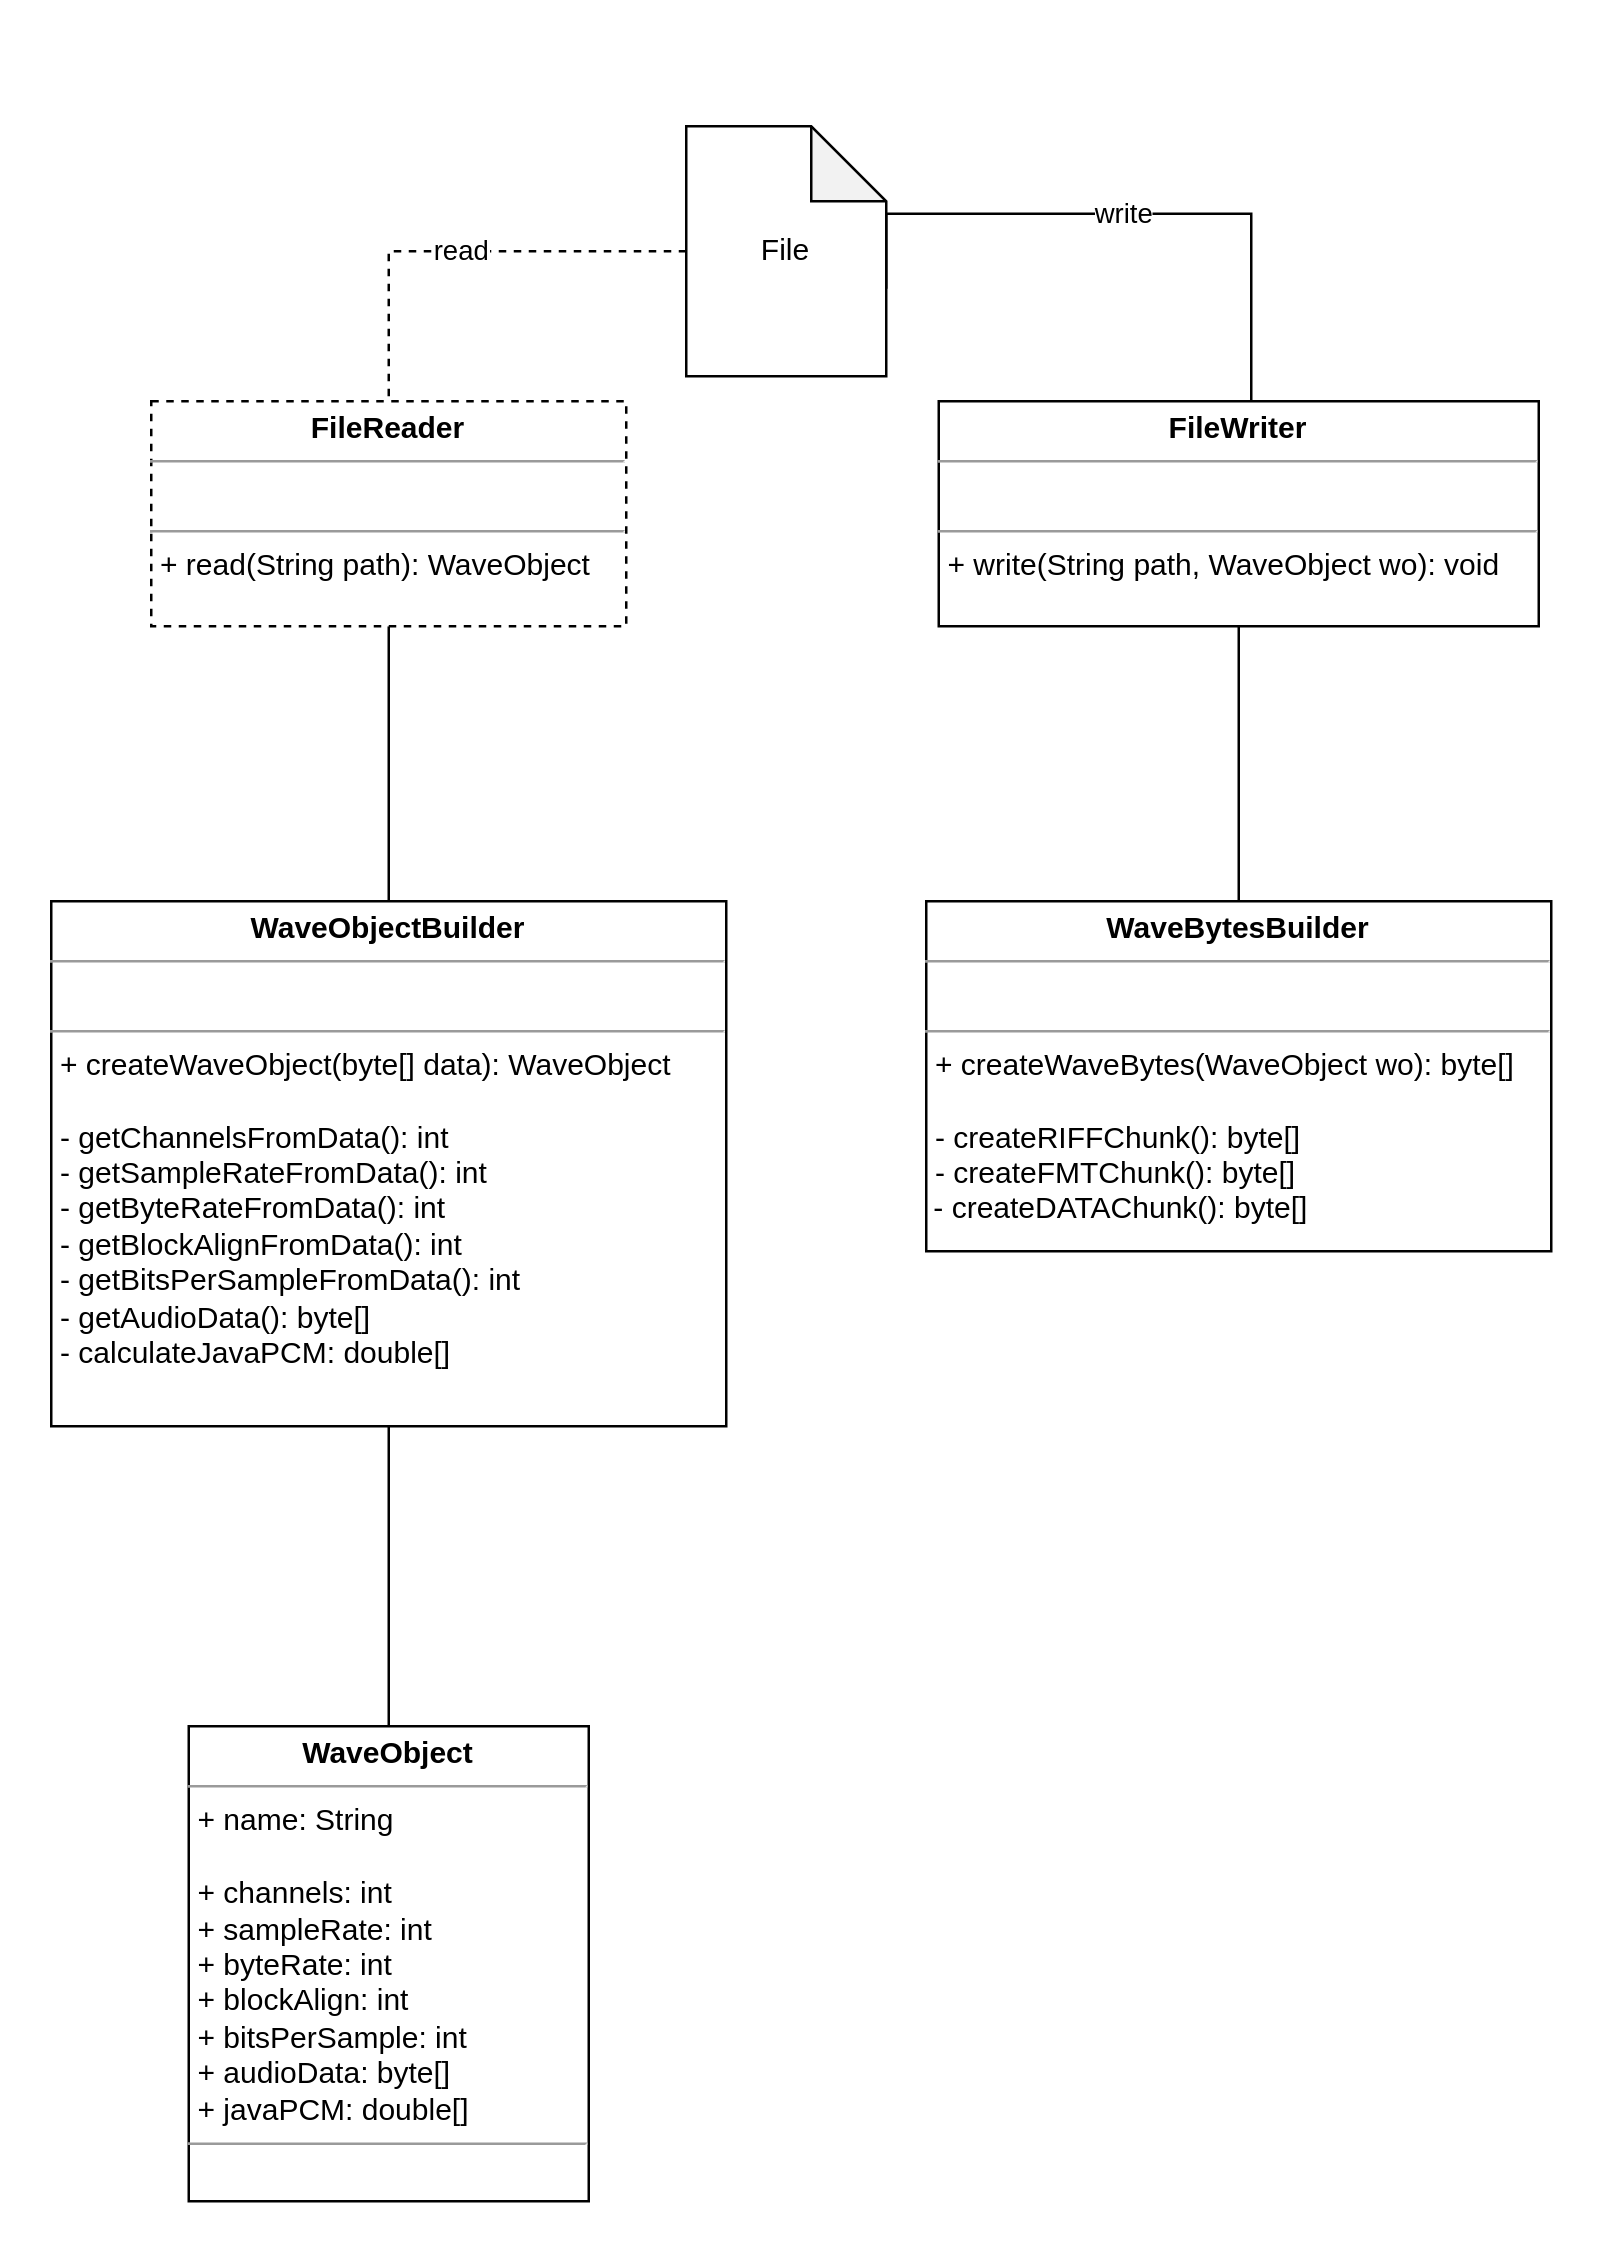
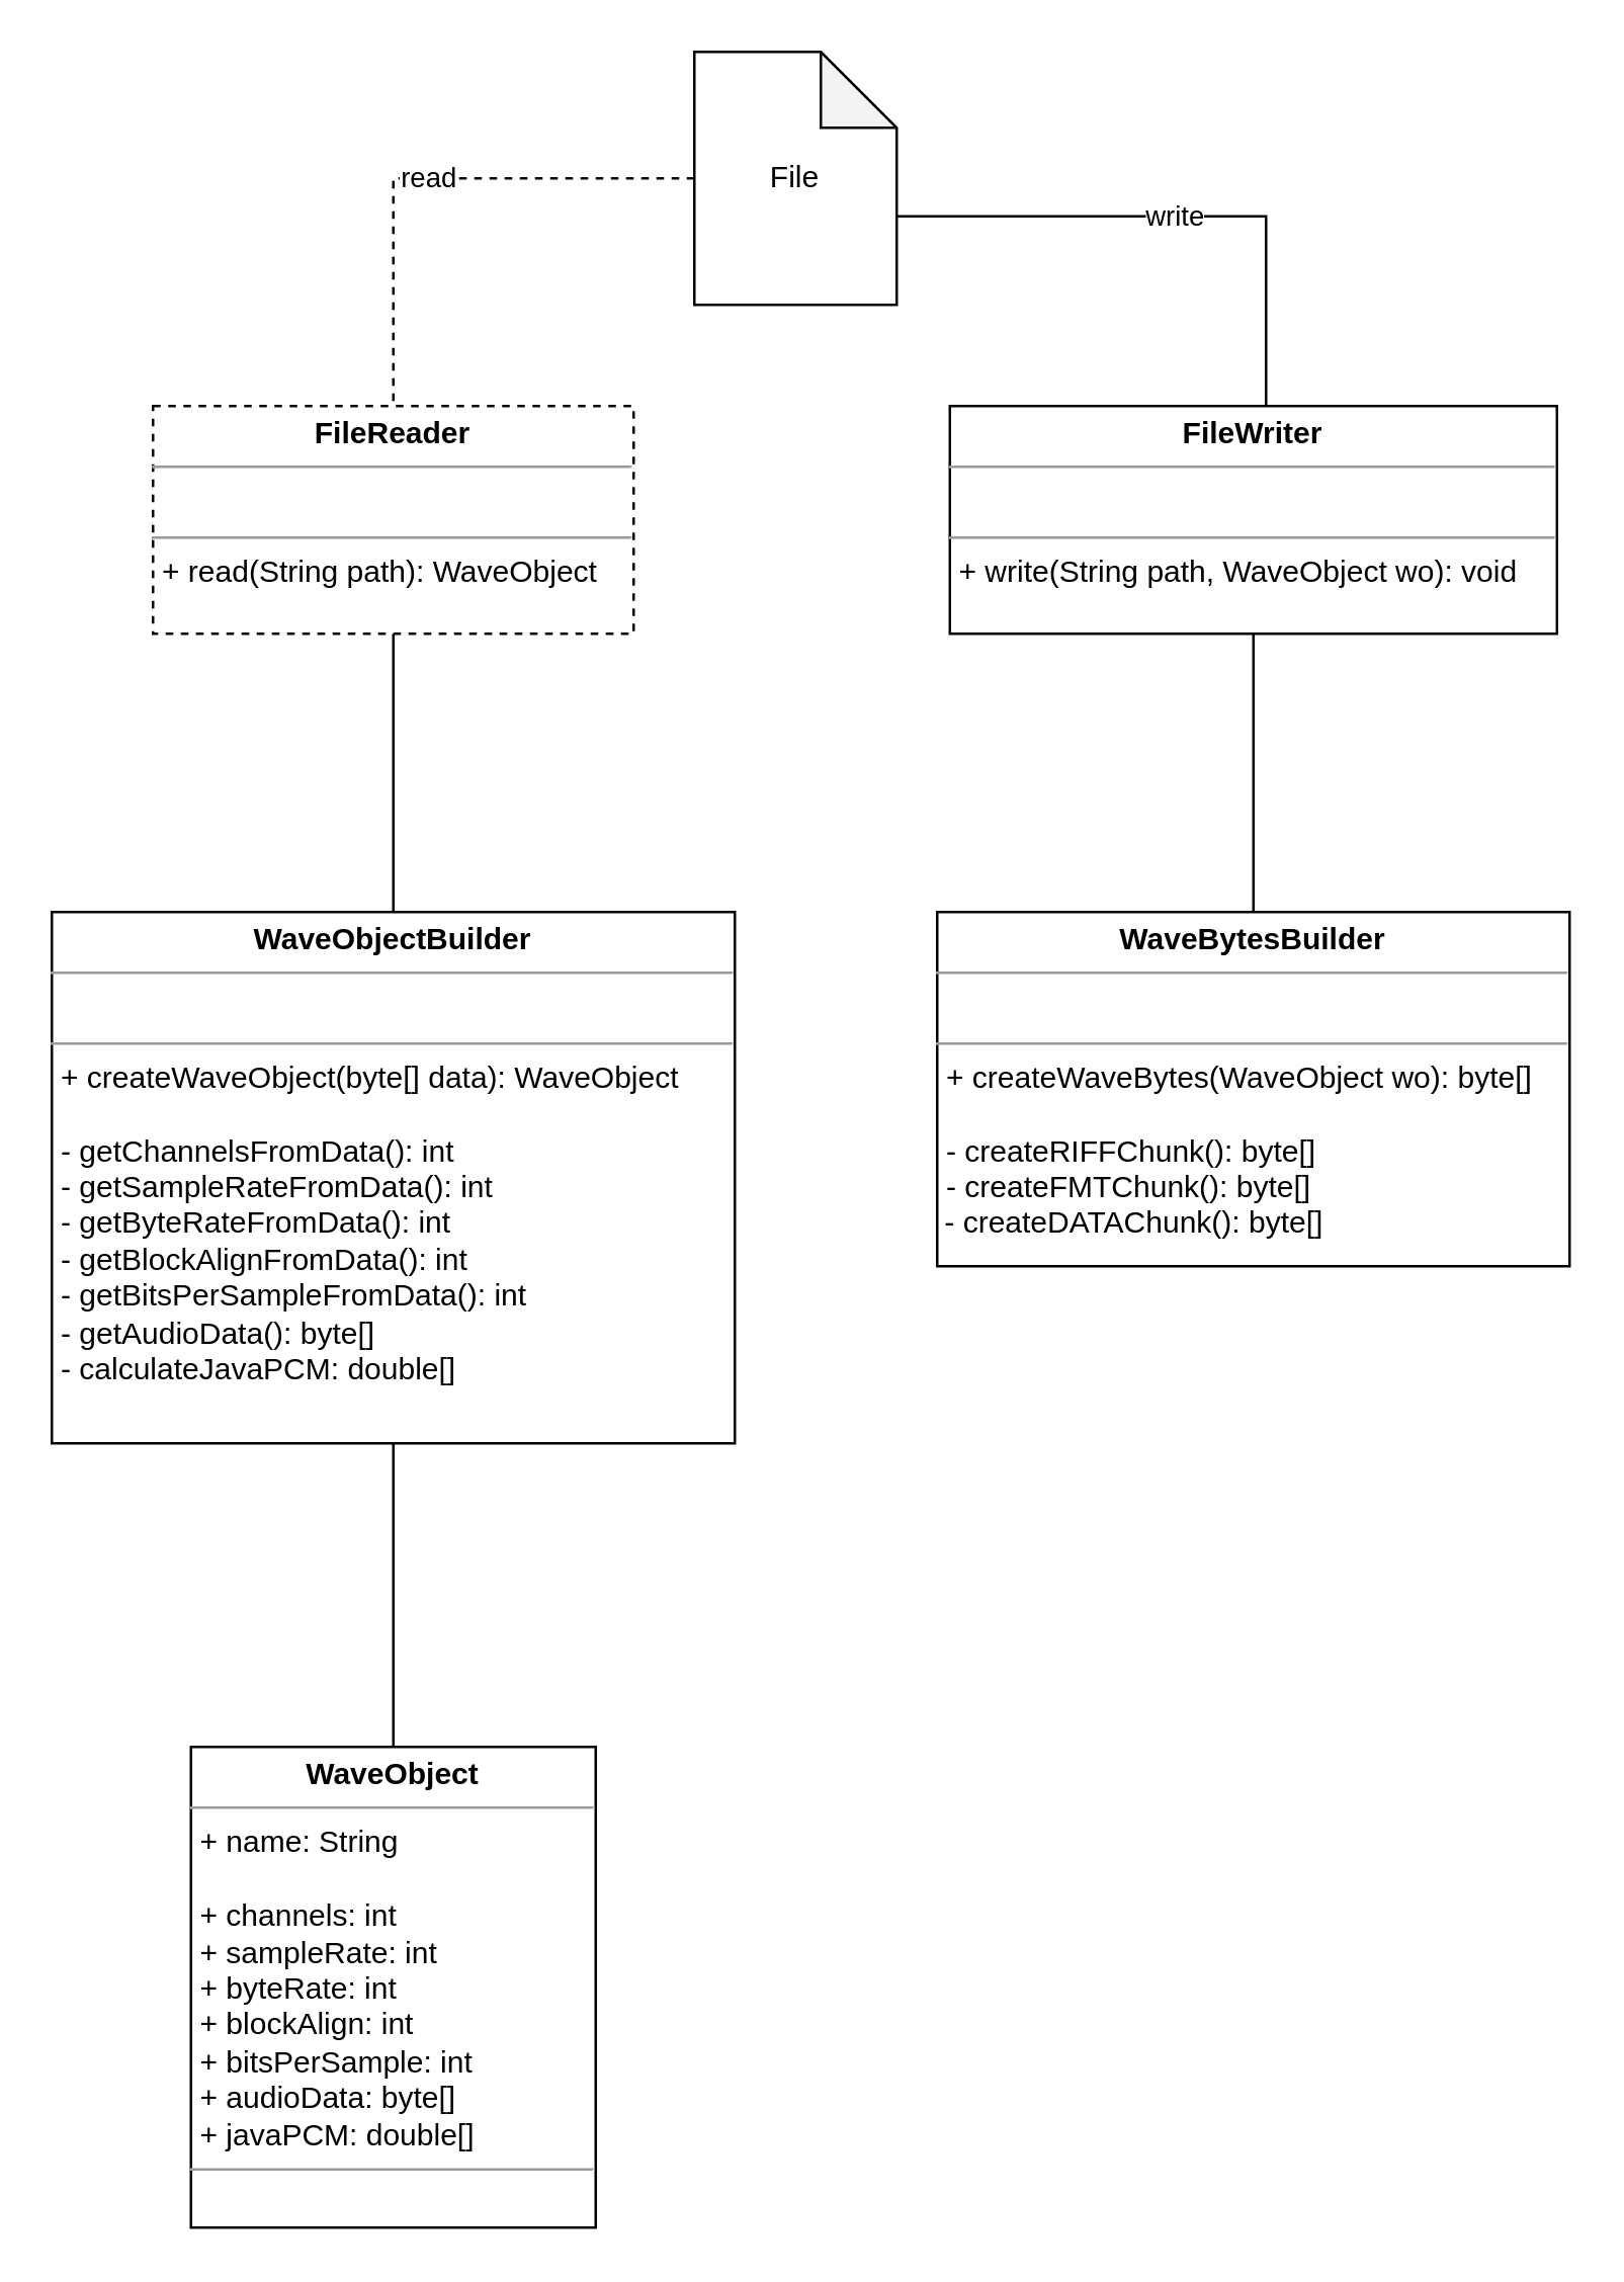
  <mxCell id="0" />
  <mxCell id="1" parent="0" />
  <mxCell id="2" style="edgeStyle=orthogonalEdgeStyle;rounded=0;orthogonalLoop=1;jettySize=auto;html=1;entryX=0.5;entryY=0;entryDx=0;entryDy=0;endArrow=none;endFill=0;" edge="1" parent="1" source="3" target="6"><mxGeometry relative="1" as="geometry" /></mxCell>
  <mxCell id="3" value="&lt;p style=&quot;margin:0px;margin-top:4px;text-align:center;&quot;&gt;&lt;b&gt;FileReader&lt;/b&gt;&lt;/p&gt;&lt;hr size=&quot;1&quot;&gt;&lt;br&gt;&lt;hr size=&quot;1&quot;&gt;&lt;p style=&quot;margin:0px;margin-left:4px;&quot;&gt;+ read(String path): WaveObject&lt;/p&gt;" style="verticalAlign=top;align=left;overflow=fill;fontSize=12;fontFamily=Helvetica;html=1;whiteSpace=wrap;dashed=1;" vertex="1" parent="1"><mxGeometry x="60" y="160" width="190" height="90" as="geometry" /></mxCell>
  <mxCell id="4" value="&lt;p style=&quot;margin:0px;margin-top:4px;text-align:center;&quot;&gt;&lt;b&gt;WaveObject&lt;/b&gt;&lt;/p&gt;&lt;hr size=&quot;1&quot;&gt;&lt;p style=&quot;margin:0px;margin-left:4px;&quot;&gt;+ name: String&lt;br&gt;&lt;/p&gt;&lt;p style=&quot;margin:0px;margin-left:4px;&quot;&gt;&lt;br&gt;&lt;/p&gt;&lt;p style=&quot;margin:0px;margin-left:4px;&quot;&gt;+ channels: int&lt;/p&gt;&lt;p style=&quot;margin:0px;margin-left:4px;&quot;&gt;+ sampleRate: int&lt;/p&gt;&lt;p style=&quot;margin:0px;margin-left:4px;&quot;&gt;+ byteRate: int&lt;/p&gt;&lt;p style=&quot;margin:0px;margin-left:4px;&quot;&gt;+ blockAlign: int&lt;/p&gt;&lt;p style=&quot;margin:0px;margin-left:4px;&quot;&gt;+ bitsPerSample: int&lt;/p&gt;&lt;p style=&quot;margin:0px;margin-left:4px;&quot;&gt;+ audioData: byte[]&lt;/p&gt;&lt;p style=&quot;margin:0px;margin-left:4px;&quot;&gt;+ javaPCM: double[]&lt;br&gt;&lt;/p&gt;&lt;hr size=&quot;1&quot;&gt;&lt;p style=&quot;margin:0px;margin-left:4px;&quot;&gt;&lt;br&gt;&lt;/p&gt;" style="verticalAlign=top;align=left;overflow=fill;fontSize=12;fontFamily=Helvetica;html=1;whiteSpace=wrap;" vertex="1" parent="1"><mxGeometry x="75" y="690" width="160" height="190" as="geometry" /></mxCell>
  <mxCell id="5" style="edgeStyle=orthogonalEdgeStyle;rounded=0;orthogonalLoop=1;jettySize=auto;html=1;entryX=0.5;entryY=0;entryDx=0;entryDy=0;endArrow=none;endFill=0;" edge="1" parent="1" source="6" target="4"><mxGeometry relative="1" as="geometry" /></mxCell>
  <mxCell id="6" value="&lt;p style=&quot;margin:0px;margin-top:4px;text-align:center;&quot;&gt;&lt;b&gt;WaveObjectBuilder&lt;/b&gt;&lt;/p&gt;&lt;hr size=&quot;1&quot;&gt;&lt;br&gt;&lt;hr size=&quot;1&quot;&gt;&lt;p style=&quot;margin:0px;margin-left:4px;&quot;&gt;+ createWaveObject(byte[] data): WaveObject&lt;/p&gt;&lt;p style=&quot;margin:0px;margin-left:4px;&quot;&gt;&lt;br&gt;&lt;/p&gt;&lt;p style=&quot;margin:0px;margin-left:4px;&quot;&gt;- getChannelsFromData(): int&lt;/p&gt;&lt;p style=&quot;margin:0px;margin-left:4px;&quot;&gt;- getSampleRateFromData(): int&lt;br&gt;&lt;/p&gt;&lt;p style=&quot;margin:0px;margin-left:4px;&quot;&gt;- getByteRateFromData(): int&lt;br&gt;&lt;/p&gt;&lt;p style=&quot;margin:0px;margin-left:4px;&quot;&gt;- getBlockAlignFromData(): int&lt;br&gt;&lt;/p&gt;&lt;p style=&quot;margin:0px;margin-left:4px;&quot;&gt;- getBitsPerSampleFromData(): int&lt;br&gt;&lt;/p&gt;&lt;p style=&quot;margin:0px;margin-left:4px;&quot;&gt;- getAudioData(): byte[]&lt;/p&gt;&lt;p style=&quot;margin:0px;margin-left:4px;&quot;&gt;- calculateJavaPCM: double[]&lt;br&gt;&lt;/p&gt;" style="verticalAlign=top;align=left;overflow=fill;fontSize=12;fontFamily=Helvetica;html=1;whiteSpace=wrap;" vertex="1" parent="1"><mxGeometry x="20" y="360" width="270" height="210" as="geometry" /></mxCell>
  <mxCell id="7" style="edgeStyle=orthogonalEdgeStyle;rounded=0;orthogonalLoop=1;jettySize=auto;html=1;entryX=0.5;entryY=0;entryDx=0;entryDy=0;endArrow=none;endFill=0;" edge="1" parent="1" source="9" target="10"><mxGeometry relative="1" as="geometry" /></mxCell>
  <mxCell id="8" value="write" style="edgeStyle=orthogonalEdgeStyle;rounded=0;orthogonalLoop=1;jettySize=auto;html=1;entryX=0;entryY=0;entryDx=80;entryDy=65;entryPerimeter=0;endArrow=none;endFill=0;" edge="1" parent="1" source="9" target="12"><mxGeometry relative="1" as="geometry"><Array as="points"><mxPoint x="500" y="85" /></Array></mxGeometry></mxCell>
  <mxCell id="9" value="&lt;p style=&quot;margin:0px;margin-top:4px;text-align:center;&quot;&gt;&lt;b&gt;FileWriter&lt;/b&gt;&lt;/p&gt;&lt;hr size=&quot;1&quot;&gt;&lt;br&gt;&lt;hr size=&quot;1&quot;&gt;&lt;p style=&quot;margin:0px;margin-left:4px;&quot;&gt;+ write(String path, WaveObject wo): void&lt;br&gt;&lt;/p&gt;" style="verticalAlign=top;align=left;overflow=fill;fontSize=12;fontFamily=Helvetica;html=1;whiteSpace=wrap;" vertex="1" parent="1"><mxGeometry x="375" y="160" width="240" height="90" as="geometry" /></mxCell>
  <mxCell id="10" value="&lt;p style=&quot;margin:0px;margin-top:4px;text-align:center;&quot;&gt;&lt;b&gt;WaveBytesBuilder&lt;/b&gt;&lt;/p&gt;&lt;hr size=&quot;1&quot;&gt;&lt;br&gt;&lt;hr size=&quot;1&quot;&gt;&lt;p style=&quot;margin:0px;margin-left:4px;&quot;&gt;+ createWaveBytes(WaveObject wo): byte[]&lt;/p&gt;&lt;p style=&quot;margin:0px;margin-left:4px;&quot;&gt;&lt;br&gt;&lt;/p&gt;&lt;p style=&quot;margin:0px;margin-left:4px;&quot;&gt;- createRIFFChunk(): byte[]&lt;br&gt;&lt;/p&gt;&lt;p style=&quot;margin:0px;margin-left:4px;&quot;&gt;- createFMTChunk(): byte[]&lt;br&gt;&lt;/p&gt;&amp;nbsp;- createDATAChunk(): byte[]" style="verticalAlign=top;align=left;overflow=fill;fontSize=12;fontFamily=Helvetica;html=1;whiteSpace=wrap;" vertex="1" parent="1"><mxGeometry x="370" y="360" width="250" height="140" as="geometry" /></mxCell>
  <mxCell id="11" value="read" style="edgeStyle=orthogonalEdgeStyle;rounded=0;orthogonalLoop=1;jettySize=auto;html=1;entryX=0.5;entryY=0;entryDx=0;entryDy=0;endArrow=none;endFill=0;dashed=1;" edge="1" parent="1" source="12" target="3"><mxGeometry relative="1" as="geometry" /></mxCell>
- <mxCell id="12" value="File" style="shape=note;whiteSpace=wrap;html=1;backgroundOutline=1;darkOpacity=0.05;" vertex="1" parent="1"><mxGeometry x="274" y="50" width="80" height="100" as="geometry" /></mxCell>
+ <mxCell id="12" value="File" style="shape=note;whiteSpace=wrap;html=1;backgroundOutline=1;darkOpacity=0.05;" vertex="1" parent="1"><mxGeometry x="274" y="20" width="80" height="100" as="geometry" /></mxCell>
